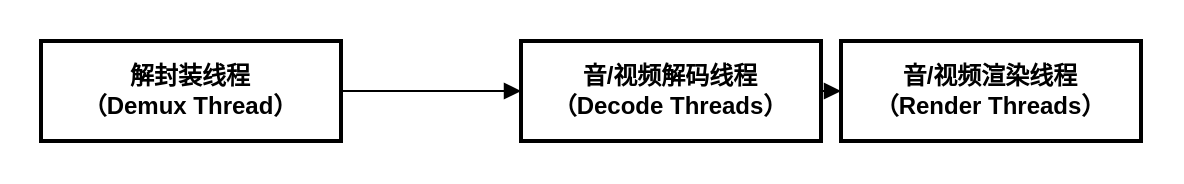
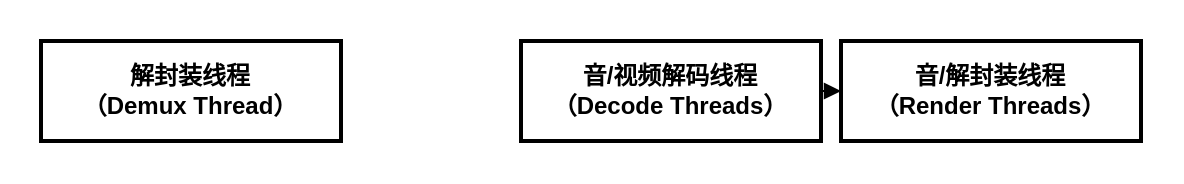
  <mxCell id="0" />
  <mxCell id="1" parent="0" />
  <mxCell id="2" value="解封装线程&#10;（Demux Thread）" style="whiteSpace=wrap;strokeWidth=2;fontStyle=1" parent="1" vertex="1"><mxGeometry x="20" y="20" width="150" height="50" as="geometry" /></mxCell>
  <mxCell id="3" value="音/视频解码线程&#10;（Decode Threads）" style="whiteSpace=wrap;strokeWidth=2;fontStyle=1" parent="1" vertex="1"><mxGeometry x="260" y="20" width="150" height="50" as="geometry" /></mxCell>
- <mxCell id="4" value="音/视频渲染线程&#10;（Render Threads）" style="whiteSpace=wrap;strokeWidth=2;fontStyle=1" parent="1" vertex="1"><mxGeometry x="420" y="20" width="150" height="50" as="geometry" /></mxCell>
- <mxCell id="5" value="" style="curved=1;startArrow=none;endArrow=block;exitX=1;exitY=0.5;entryX=0;entryY=0.5;rounded=0;" parent="1" source="2" target="3" edge="1"><mxGeometry relative="1" as="geometry"><Array as="points" /></mxGeometry></mxCell>
+ <mxCell id="4" value="音/解封装线程&#10;（Render Threads）" style="whiteSpace=wrap;strokeWidth=2;fontStyle=1" parent="1" vertex="1"><mxGeometry x="420" y="20" width="150" height="50" as="geometry" /></mxCell>
  <mxCell id="6" value="" style="curved=1;startArrow=none;endArrow=block;exitX=1;exitY=0.5;entryX=0;entryY=0.5;rounded=0;" parent="1" source="3" target="4" edge="1"><mxGeometry relative="1" as="geometry"><Array as="points" /></mxGeometry></mxCell>
